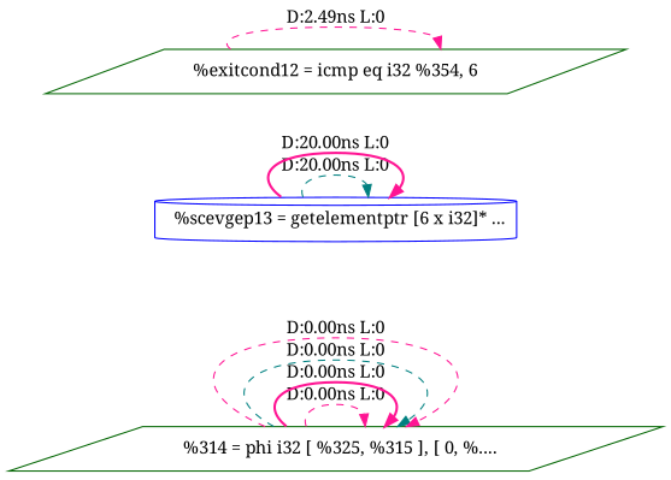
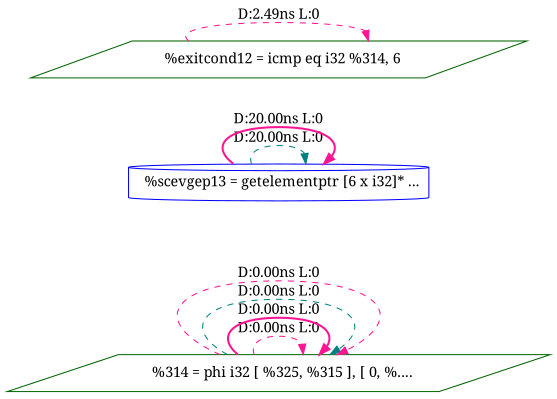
  digraph {
    rankdir=LR
    fontname="Noto Serif"
    node [color=darkgreen shape=parallelogram fontname="Noto Serif"]
    edge [color=deeppink style=dashed fontname="Noto Serif"]
    n1 [label="  %314 = phi i32 [ %325, %315 ], [ 0, %...."]
    n2 [label="  %scevgep13 = getelementptr [6 x i32]* ..." color=blue shape=cylinder]
-   n3 [label="%exitcond12 = icmp eq i32 %354, 6"]
+   n3 [label="  %exitcond12 = icmp eq i32 %314, 6"]
    n1 -> n1 [label="D:0.00ns L:0"]
    n1 -> n1 [label="D:0.00ns L:0" style=bold]
    n1 -> n1 [color=teal label="D:0.00ns L:0"]
    n1 -> n1 [label="D:0.00ns L:0"]
    n2 -> n2 [color=teal label="D:20.00ns L:0"]
    n2 -> n2 [label="D:20.00ns L:0" style=bold]
    n3 -> n3 [label="D:2.49ns L:0"]
  }
